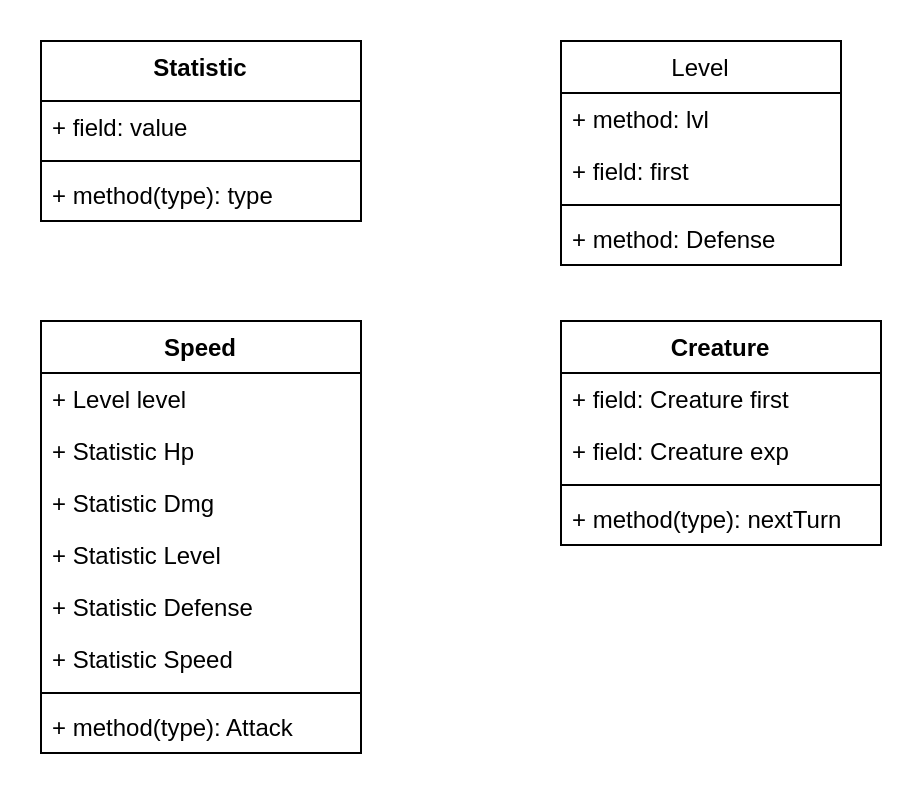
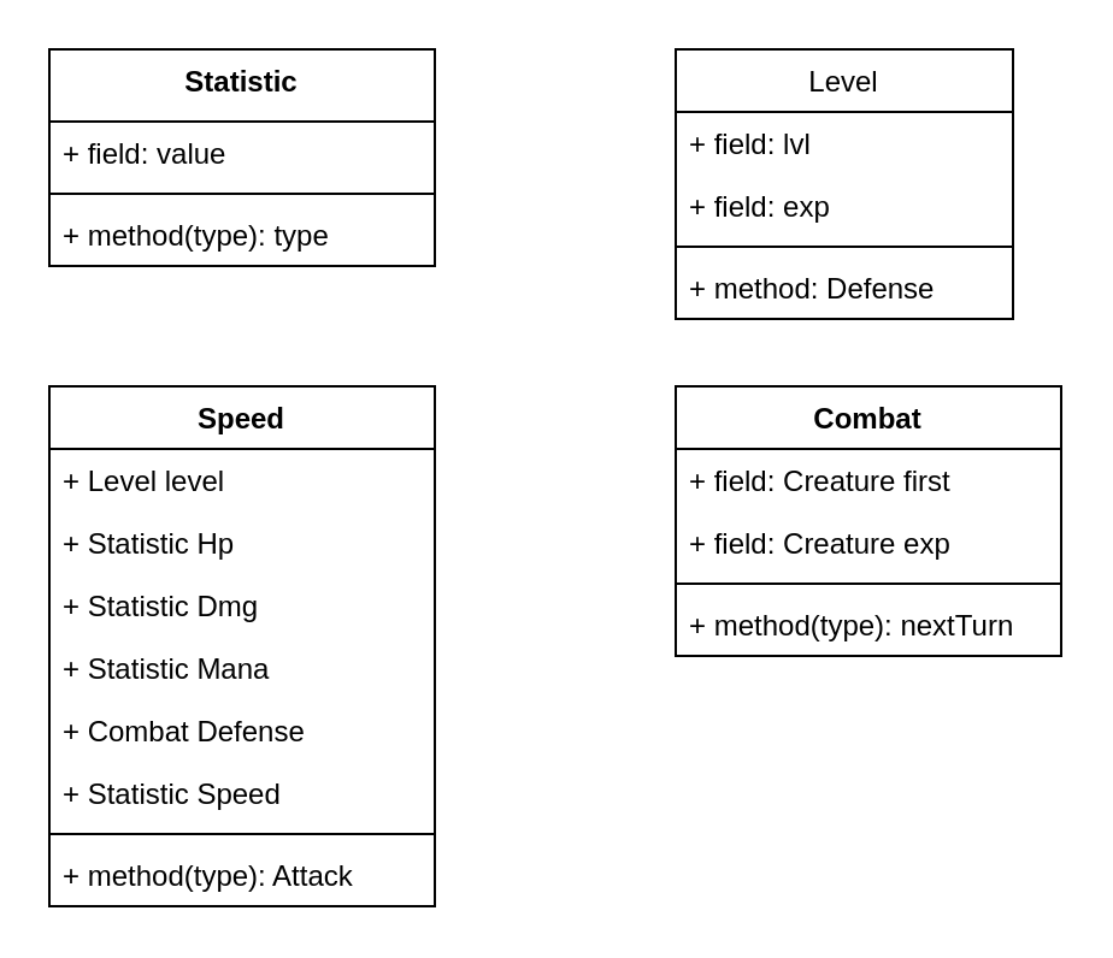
  <mxCell id="0" />
  <mxCell id="1" parent="0" />
- <mxCell id="2" value="Creature" style="swimlane;fontStyle=1;align=center;verticalAlign=top;childLayout=stackLayout;horizontal=1;startSize=26;horizontalStack=0;resizeParent=1;resizeParentMax=0;resizeLast=0;collapsible=1;marginBottom=0;" vertex="1" parent="1"><mxGeometry x="280" y="160" width="160" height="112" as="geometry" /></mxCell>
+ <mxCell id="2" value="Combat" style="swimlane;fontStyle=1;align=center;verticalAlign=top;childLayout=stackLayout;horizontal=1;startSize=26;horizontalStack=0;resizeParent=1;resizeParentMax=0;resizeLast=0;collapsible=1;marginBottom=0;" vertex="1" parent="1"><mxGeometry x="280" y="160" width="160" height="112" as="geometry" /></mxCell>
  <mxCell id="3" value="+ field: Creature first" style="text;strokeColor=none;fillColor=none;align=left;verticalAlign=top;spacingLeft=4;spacingRight=4;overflow=hidden;rotatable=0;points=[[0,0.5],[1,0.5]];portConstraint=eastwest;" vertex="1" parent="2"><mxGeometry y="26" width="160" height="26" as="geometry" /></mxCell>
  <mxCell id="4" value="+ field: Creature exp" style="text;strokeColor=none;fillColor=none;align=left;verticalAlign=top;spacingLeft=4;spacingRight=4;overflow=hidden;rotatable=0;points=[[0,0.5],[1,0.5]];portConstraint=eastwest;" vertex="1" parent="2"><mxGeometry y="52" width="160" height="26" as="geometry" /></mxCell>
  <mxCell id="5" value="" style="line;strokeWidth=1;fillColor=none;align=left;verticalAlign=middle;spacingTop=-1;spacingLeft=3;spacingRight=3;rotatable=0;labelPosition=right;points=[];portConstraint=eastwest;strokeColor=inherit;" vertex="1" parent="2"><mxGeometry y="78" width="160" height="8" as="geometry" /></mxCell>
  <mxCell id="6" value="+ method(type): nextTurn" style="text;strokeColor=none;fillColor=none;align=left;verticalAlign=top;spacingLeft=4;spacingRight=4;overflow=hidden;rotatable=0;points=[[0,0.5],[1,0.5]];portConstraint=eastwest;" vertex="1" parent="2"><mxGeometry y="86" width="160" height="26" as="geometry" /></mxCell>
  <mxCell id="7" value="Speed" style="swimlane;fontStyle=1;align=center;verticalAlign=top;childLayout=stackLayout;horizontal=1;startSize=26;horizontalStack=0;resizeParent=1;resizeParentMax=0;resizeLast=0;collapsible=1;marginBottom=0;" vertex="1" parent="1"><mxGeometry x="20" y="160" width="160" height="216" as="geometry" /></mxCell>
  <mxCell id="8" value="+ Level level" style="text;strokeColor=none;fillColor=none;align=left;verticalAlign=top;spacingLeft=4;spacingRight=4;overflow=hidden;rotatable=0;points=[[0,0.5],[1,0.5]];portConstraint=eastwest;" vertex="1" parent="7"><mxGeometry y="26" width="160" height="26" as="geometry" /></mxCell>
  <mxCell id="9" value="+ Statistic Hp" style="text;strokeColor=none;fillColor=none;align=left;verticalAlign=top;spacingLeft=4;spacingRight=4;overflow=hidden;rotatable=0;points=[[0,0.5],[1,0.5]];portConstraint=eastwest;" vertex="1" parent="7"><mxGeometry y="52" width="160" height="26" as="geometry" /></mxCell>
  <mxCell id="10" value="+ Statistic Dmg" style="text;strokeColor=none;fillColor=none;align=left;verticalAlign=top;spacingLeft=4;spacingRight=4;overflow=hidden;rotatable=0;points=[[0,0.5],[1,0.5]];portConstraint=eastwest;" vertex="1" parent="7"><mxGeometry y="78" width="160" height="26" as="geometry" /></mxCell>
- <mxCell id="11" value="+ Statistic Level" style="text;strokeColor=none;fillColor=none;align=left;verticalAlign=top;spacingLeft=4;spacingRight=4;overflow=hidden;rotatable=0;points=[[0,0.5],[1,0.5]];portConstraint=eastwest;" vertex="1" parent="7"><mxGeometry y="104" width="160" height="26" as="geometry" /></mxCell>
- <mxCell id="12" value="+ Statistic Defense" style="text;strokeColor=none;fillColor=none;align=left;verticalAlign=top;spacingLeft=4;spacingRight=4;overflow=hidden;rotatable=0;points=[[0,0.5],[1,0.5]];portConstraint=eastwest;" vertex="1" parent="7"><mxGeometry y="130" width="160" height="26" as="geometry" /></mxCell>
+ <mxCell id="11" value="+ Statistic Mana" style="text;strokeColor=none;fillColor=none;align=left;verticalAlign=top;spacingLeft=4;spacingRight=4;overflow=hidden;rotatable=0;points=[[0,0.5],[1,0.5]];portConstraint=eastwest;" vertex="1" parent="7"><mxGeometry y="104" width="160" height="26" as="geometry" /></mxCell>
+ <mxCell id="12" value="+ Combat Defense" style="text;strokeColor=none;fillColor=none;align=left;verticalAlign=top;spacingLeft=4;spacingRight=4;overflow=hidden;rotatable=0;points=[[0,0.5],[1,0.5]];portConstraint=eastwest;" vertex="1" parent="7"><mxGeometry y="130" width="160" height="26" as="geometry" /></mxCell>
  <mxCell id="13" value="+ Statistic Speed" style="text;strokeColor=none;fillColor=none;align=left;verticalAlign=top;spacingLeft=4;spacingRight=4;overflow=hidden;rotatable=0;points=[[0,0.5],[1,0.5]];portConstraint=eastwest;" vertex="1" parent="7"><mxGeometry y="156" width="160" height="26" as="geometry" /></mxCell>
  <mxCell id="14" value="" style="line;strokeWidth=1;fillColor=none;align=left;verticalAlign=middle;spacingTop=-1;spacingLeft=3;spacingRight=3;rotatable=0;labelPosition=right;points=[];portConstraint=eastwest;strokeColor=inherit;" vertex="1" parent="7"><mxGeometry y="182" width="160" height="8" as="geometry" /></mxCell>
  <mxCell id="15" value="+ method(type): Attack" style="text;strokeColor=none;fillColor=none;align=left;verticalAlign=top;spacingLeft=4;spacingRight=4;overflow=hidden;rotatable=0;points=[[0,0.5],[1,0.5]];portConstraint=eastwest;" vertex="1" parent="7"><mxGeometry y="190" width="160" height="26" as="geometry" /></mxCell>
  <mxCell id="16" value="Statistic" style="swimlane;fontStyle=1;align=center;verticalAlign=top;childLayout=stackLayout;horizontal=1;startSize=30;horizontalStack=0;resizeParent=1;resizeParentMax=0;resizeLast=0;collapsible=1;marginBottom=0;" vertex="1" parent="1"><mxGeometry x="20" y="20" width="160" height="90" as="geometry" /></mxCell>
  <mxCell id="17" value="+ field: value" style="text;strokeColor=none;fillColor=none;align=left;verticalAlign=top;spacingLeft=4;spacingRight=4;overflow=hidden;rotatable=0;points=[[0,0.5],[1,0.5]];portConstraint=eastwest;" vertex="1" parent="16"><mxGeometry y="30" width="160" height="26" as="geometry" /></mxCell>
  <mxCell id="18" value="" style="line;strokeWidth=1;fillColor=none;align=left;verticalAlign=middle;spacingTop=-1;spacingLeft=3;spacingRight=3;rotatable=0;labelPosition=right;points=[];portConstraint=eastwest;strokeColor=inherit;" vertex="1" parent="16"><mxGeometry y="56" width="160" height="8" as="geometry" /></mxCell>
  <mxCell id="19" value="+ method(type): type" style="text;strokeColor=none;fillColor=none;align=left;verticalAlign=top;spacingLeft=4;spacingRight=4;overflow=hidden;rotatable=0;points=[[0,0.5],[1,0.5]];portConstraint=eastwest;" vertex="1" parent="16"><mxGeometry y="64" width="160" height="26" as="geometry" /></mxCell>
  <mxCell id="20" value="Level" style="swimlane;fontStyle=0;childLayout=stackLayout;horizontal=1;startSize=26;fillColor=none;horizontalStack=0;resizeParent=1;resizeParentMax=0;resizeLast=0;collapsible=1;marginBottom=0;" vertex="1" parent="1"><mxGeometry x="280" y="20" width="140" height="112" as="geometry" /></mxCell>
- <mxCell id="21" value="+ method: lvl" style="text;strokeColor=none;fillColor=none;align=left;verticalAlign=top;spacingLeft=4;spacingRight=4;overflow=hidden;rotatable=0;points=[[0,0.5],[1,0.5]];portConstraint=eastwest;" vertex="1" parent="20"><mxGeometry y="26" width="140" height="26" as="geometry" /></mxCell>
- <mxCell id="22" value="+ field: first" style="text;strokeColor=none;fillColor=none;align=left;verticalAlign=top;spacingLeft=4;spacingRight=4;overflow=hidden;rotatable=0;points=[[0,0.5],[1,0.5]];portConstraint=eastwest;" vertex="1" parent="20"><mxGeometry y="52" width="140" height="26" as="geometry" /></mxCell>
+ <mxCell id="21" value="+ field: lvl" style="text;strokeColor=none;fillColor=none;align=left;verticalAlign=top;spacingLeft=4;spacingRight=4;overflow=hidden;rotatable=0;points=[[0,0.5],[1,0.5]];portConstraint=eastwest;" vertex="1" parent="20"><mxGeometry y="26" width="140" height="26" as="geometry" /></mxCell>
+ <mxCell id="22" value="+ field: exp" style="text;strokeColor=none;fillColor=none;align=left;verticalAlign=top;spacingLeft=4;spacingRight=4;overflow=hidden;rotatable=0;points=[[0,0.5],[1,0.5]];portConstraint=eastwest;" vertex="1" parent="20"><mxGeometry y="52" width="140" height="26" as="geometry" /></mxCell>
  <mxCell id="23" value="" style="line;strokeWidth=1;fillColor=none;align=left;verticalAlign=middle;spacingTop=-1;spacingLeft=3;spacingRight=3;rotatable=0;labelPosition=right;points=[];portConstraint=eastwest;strokeColor=inherit;" vertex="1" parent="20"><mxGeometry y="78" width="140" height="8" as="geometry" /></mxCell>
  <mxCell id="24" value="+ method: Defense&#10;" style="text;strokeColor=none;fillColor=none;align=left;verticalAlign=top;spacingLeft=4;spacingRight=4;overflow=hidden;rotatable=0;points=[[0,0.5],[1,0.5]];portConstraint=eastwest;" vertex="1" parent="20"><mxGeometry y="86" width="140" height="26" as="geometry" /></mxCell>
